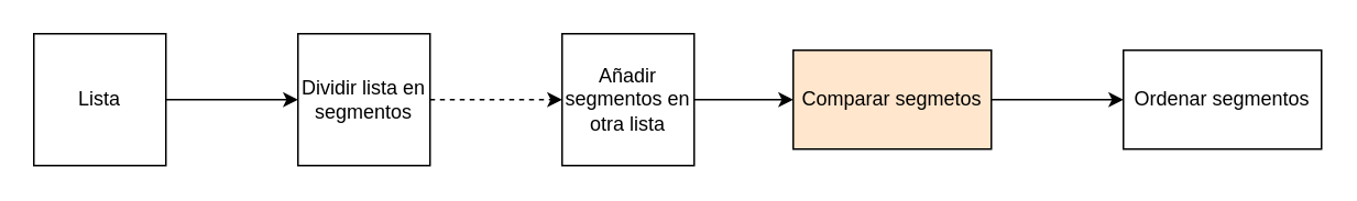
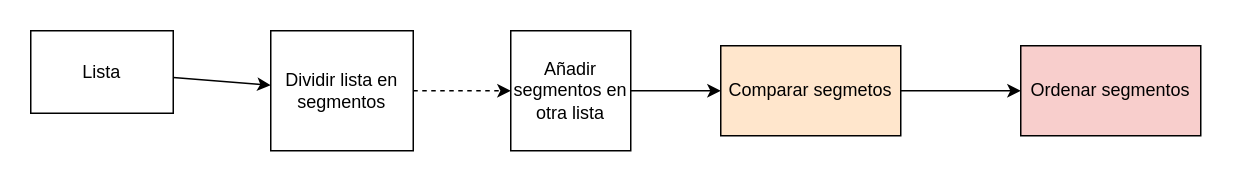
  <mxCell id="0" />
  <mxCell id="1" parent="0" />
  <mxCell id="2" value="" style="edgeStyle=none;html=1;" edge="1" parent="1" source="3" target="5"><mxGeometry relative="1" as="geometry" /></mxCell>
- <mxCell id="3" value="Lista" style="whiteSpace=wrap;html=1;aspect=fixed;" vertex="1" parent="1"><mxGeometry x="20" y="20" width="80" height="80" as="geometry" /></mxCell>
+ <mxCell id="3" value="Lista" style="whiteSpace=wrap;html=1;aspect=fixed;" vertex="1" parent="1"><mxGeometry x="20" y="20" width="95" height="55" as="geometry" /></mxCell>
  <mxCell id="4" value="" style="edgeStyle=none;html=1;dashed=1;" edge="1" parent="1" source="5" target="7"><mxGeometry relative="1" as="geometry" /></mxCell>
- <mxCell id="5" value="Dividir lista en segmentos" style="whiteSpace=wrap;html=1;aspect=fixed;" vertex="1" parent="1"><mxGeometry x="180" y="20" width="80" height="80" as="geometry" /></mxCell>
+ <mxCell id="5" value="Dividir lista en segmentos" style="whiteSpace=wrap;html=1;aspect=fixed;" vertex="1" parent="1"><mxGeometry x="180" y="20" width="95" height="80" as="geometry" /></mxCell>
  <mxCell id="6" value="" style="edgeStyle=none;html=1;" edge="1" parent="1" source="7" target="9"><mxGeometry relative="1" as="geometry" /></mxCell>
  <mxCell id="7" value="Añadir segmentos en otra lista" style="whiteSpace=wrap;html=1;aspect=fixed;" vertex="1" parent="1"><mxGeometry x="340" y="20" width="80" height="80" as="geometry" /></mxCell>
  <mxCell id="8" value="" style="edgeStyle=none;html=1;" edge="1" parent="1" source="9" target="10"><mxGeometry relative="1" as="geometry" /></mxCell>
  <mxCell id="9" value="Comparar segmetos" style="whiteSpace=wrap;html=1;fillColor=#ffe6cc;" vertex="1" parent="1"><mxGeometry x="480" y="30" width="120" height="60" as="geometry" /></mxCell>
- <mxCell id="10" value="Ordenar segmentos" style="whiteSpace=wrap;html=1;" vertex="1" parent="1"><mxGeometry x="680" y="30" width="120" height="60" as="geometry" /></mxCell>
+ <mxCell id="10" value="Ordenar segmentos" style="whiteSpace=wrap;html=1;fillColor=#f8cecc;" vertex="1" parent="1"><mxGeometry x="680" y="30" width="120" height="60" as="geometry" /></mxCell>
